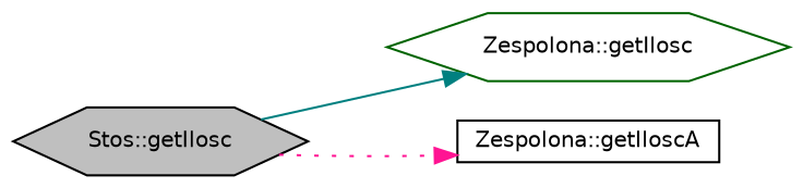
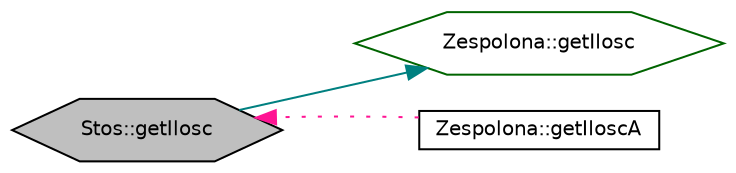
  digraph {
    rankdir=LR
    node [color=black fillcolor=white fontname=Helvetica fontsize=10 shape=hexagon style=filled]
    edge [fontname=Helvetica fontsize=10 labelfontname=Helvetica labelfontsize=10]
    n1 [fillcolor=grey75 fontcolor=black height=0.2 label="Stos::getIlosc" width=0.4]
    n2 [color=darkgreen height=0.2 label="Zespolona::getIlosc" width=0.4]
    n3 [height=0.2 label="Zespolona::getIloscA" shape=box width=0.4]
    n1 -> n2 [color=teal style=solid]
-   n1 -> n3 [color=deeppink style=dotted]
+   n3 -> n1 [color=deeppink style=dotted]
  }
